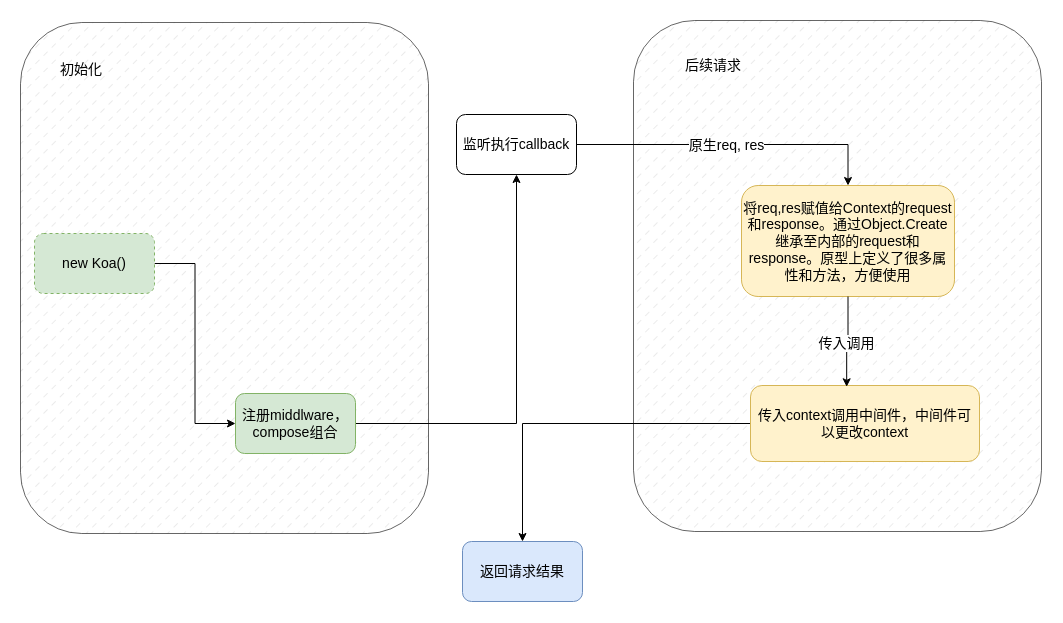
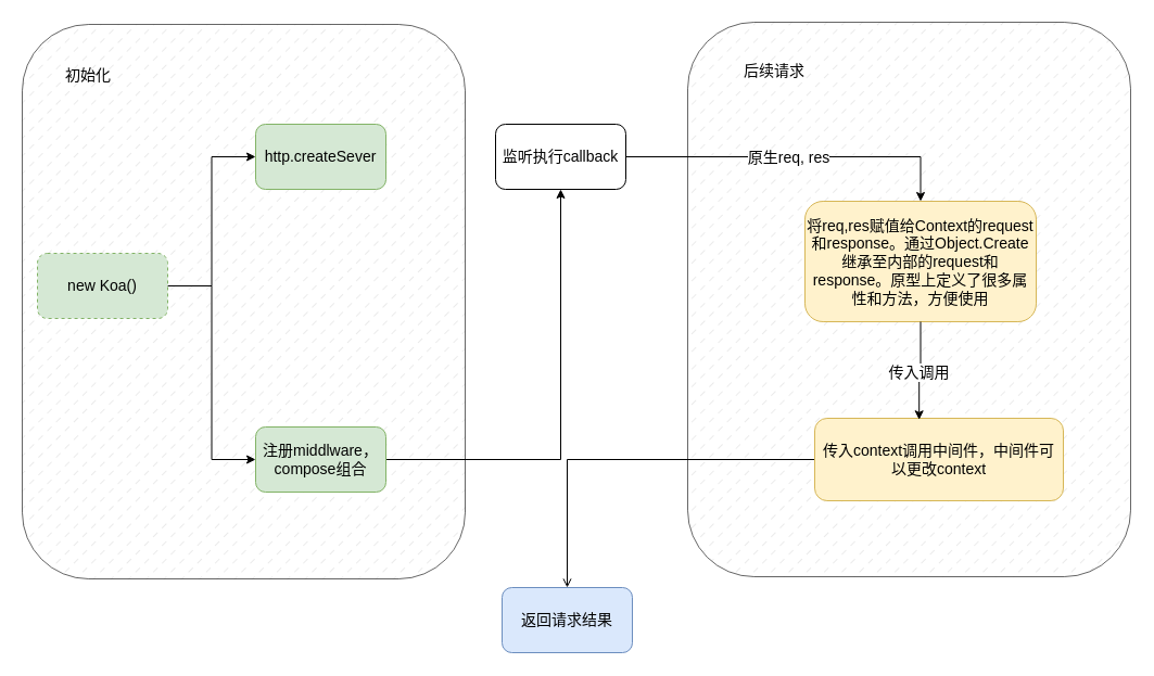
  <mxCell id="0" />
  <mxCell id="1" parent="0" />
  <mxCell id="2" value="" style="rounded=1;whiteSpace=wrap;html=1;fillStyle=dashed;fillColor=#D4D4D4;gradientColor=none;opacity=60;fontSize=14;" vertex="1" parent="1"><mxGeometry x="633" y="20" width="408" height="511" as="geometry" /></mxCell>
  <mxCell id="3" value="" style="rounded=1;whiteSpace=wrap;html=1;fillStyle=dashed;fillColor=#D4D4D4;gradientColor=none;opacity=60;fontSize=14;" vertex="1" parent="1"><mxGeometry x="20" y="22" width="408" height="511" as="geometry" /></mxCell>
  <mxCell id="4" value="将req,res赋值给Context的request和response。通过Object.Create继承至内部的request和response。原型上定义了很多属性和方法，方便使用" style="rounded=1;whiteSpace=wrap;html=1;fontSize=14;fillColor=#fff2cc;strokeColor=#d6b656;" vertex="1" parent="1"><mxGeometry x="741" y="185" width="213" height="111" as="geometry" /></mxCell>
+ <mxCell id="5" value="http.createSever" style="rounded=1;whiteSpace=wrap;html=1;fontSize=14;fillColor=#d5e8d4;strokeColor=#82b366;" vertex="1" parent="1"><mxGeometry x="235" y="114" width="120" height="60" as="geometry" /></mxCell>
  <mxCell id="6" value="" style="edgeStyle=orthogonalEdgeStyle;rounded=0;orthogonalLoop=1;jettySize=auto;html=1;fontSize=14;" edge="1" parent="1" source="8" target="4"><mxGeometry relative="1" as="geometry" /></mxCell>
  <mxCell id="7" value="原生req, res" style="edgeLabel;html=1;align=center;verticalAlign=middle;resizable=0;points=[];fontSize=14;" vertex="1" connectable="0" parent="6"><mxGeometry x="-0.181" y="-1" relative="1" as="geometry"><mxPoint x="21" y="-1" as="offset" /></mxGeometry></mxCell>
  <mxCell id="8" value="监听执行callback" style="whiteSpace=wrap;html=1;rounded=1;fontSize=14;" vertex="1" parent="1"><mxGeometry x="456" y="114" width="120" height="60" as="geometry" /></mxCell>
+ <mxCell id="9" style="edgeStyle=orthogonalEdgeStyle;rounded=0;orthogonalLoop=1;jettySize=auto;html=1;entryX=0;entryY=0.5;entryDx=0;entryDy=0;fontSize=14;" edge="1" parent="1" source="11" target="5"><mxGeometry relative="1" as="geometry" /></mxCell>
  <mxCell id="10" style="edgeStyle=orthogonalEdgeStyle;rounded=0;orthogonalLoop=1;jettySize=auto;html=1;entryX=0;entryY=0.5;entryDx=0;entryDy=0;fontSize=14;" edge="1" parent="1" source="11" target="13"><mxGeometry relative="1" as="geometry" /></mxCell>
  <mxCell id="11" value="new Koa()" style="rounded=1;whiteSpace=wrap;html=1;fontSize=14;fillColor=#d5e8d4;strokeColor=#82b366;dashed=1;" vertex="1" parent="1"><mxGeometry x="34" y="233" width="120" height="60" as="geometry" /></mxCell>
  <mxCell id="12" value="" style="edgeStyle=orthogonalEdgeStyle;rounded=0;orthogonalLoop=1;jettySize=auto;html=1;fontSize=14;" edge="1" parent="1" source="13" target="8"><mxGeometry relative="1" as="geometry" /></mxCell>
  <mxCell id="13" value="注册middlware，compose组合" style="rounded=1;whiteSpace=wrap;html=1;fontSize=14;fillColor=#d5e8d4;strokeColor=#82b366;" vertex="1" parent="1"><mxGeometry x="235" y="393" width="120" height="60" as="geometry" /></mxCell>
- <mxCell id="14" value="" style="edgeStyle=orthogonalEdgeStyle;rounded=0;orthogonalLoop=1;jettySize=auto;html=1;fontSize=14;" edge="1" parent="1" source="15" target="18"><mxGeometry relative="1" as="geometry" /></mxCell>
+ <mxCell id="14" value="" style="edgeStyle=orthogonalEdgeStyle;rounded=0;orthogonalLoop=1;jettySize=auto;html=1;fontSize=14;endArrow=open;" edge="1" parent="1" source="15" target="18"><mxGeometry relative="1" as="geometry" /></mxCell>
  <mxCell id="15" value="传入context调用中间件，中间件可以更改context" style="whiteSpace=wrap;html=1;rounded=1;fontSize=14;fillColor=#fff2cc;strokeColor=#d6b656;" vertex="1" parent="1"><mxGeometry x="750" y="385" width="229" height="76" as="geometry" /></mxCell>
  <mxCell id="16" style="edgeStyle=orthogonalEdgeStyle;rounded=0;orthogonalLoop=1;jettySize=auto;html=1;entryX=0.42;entryY=0.017;entryDx=0;entryDy=0;entryPerimeter=0;fontSize=14;" edge="1" parent="1" source="4" target="15"><mxGeometry relative="1" as="geometry" /></mxCell>
  <mxCell id="17" value="传入调用" style="edgeLabel;html=1;align=center;verticalAlign=middle;resizable=0;points=[];fontSize=14;" vertex="1" connectable="0" parent="16"><mxGeometry x="-0.105" y="-4" relative="1" as="geometry"><mxPoint x="2" y="5" as="offset" /></mxGeometry></mxCell>
  <mxCell id="18" value="返回请求结果" style="whiteSpace=wrap;html=1;rounded=1;fillColor=#dae8fc;strokeColor=#6c8ebf;fontSize=14;" vertex="1" parent="1"><mxGeometry x="462" y="541" width="120" height="60" as="geometry" /></mxCell>
  <mxCell id="19" value="初始化" style="text;html=1;align=center;verticalAlign=middle;whiteSpace=wrap;rounded=0;fontSize=14;" vertex="1" parent="1"><mxGeometry x="51" y="54" width="60" height="30" as="geometry" /></mxCell>
  <mxCell id="20" value="后续请求" style="text;html=1;align=center;verticalAlign=middle;whiteSpace=wrap;rounded=0;fontSize=14;" vertex="1" parent="1"><mxGeometry x="683" y="50" width="60" height="30" as="geometry" /></mxCell>
